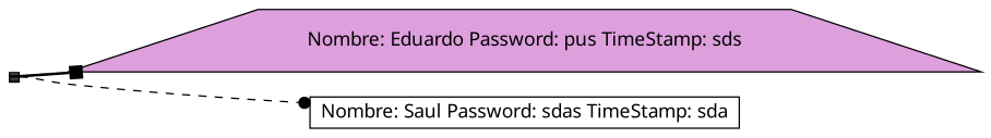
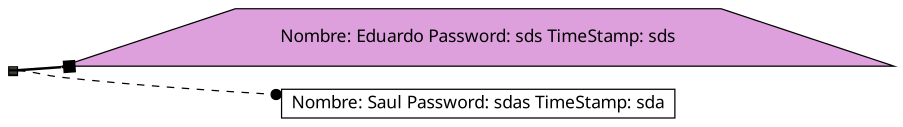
  digraph {
    rankdir=LR
    fontname="Noto Sans"
    node [style=filled fontname="Noto Sans"]
    edge [fontname="Noto Sans"]
    n1 [height=.1 label=" \n<f0> 0 | \n<f1> 1 | \n<f2> 2 | \n<f3> 3 | \n<f4> 4 | \n<f5> 5 | \n<f6> 6" shape=record width=.1 fillcolor=lightyellow]
-   n2 [height=.1 label="Nombre: Eduardo Password: pus TimeStamp: sds" shape=trapezium width=.1 fillcolor=plum]
+   n2 [height=.1 label="Nombre: Eduardo Password: sds TimeStamp: sds" shape=trapezium width=.1 fillcolor=plum]
    n3 [height=.1 label="Nombre: Saul Password: sdas TimeStamp: sda" shape=box width=.1 fillcolor=white]
    n1 -> n2 [tailport=f1 style=bold arrowhead=box]
    n1 -> n3 [tailport=f6 style=dashed arrowhead=dot]
  }
